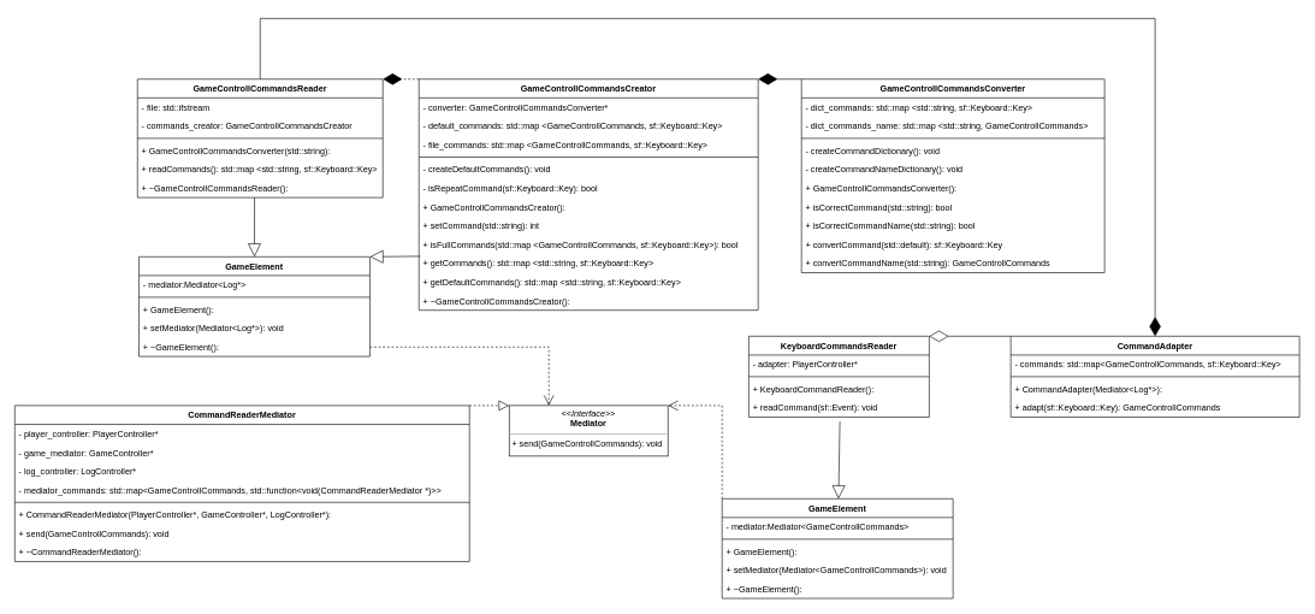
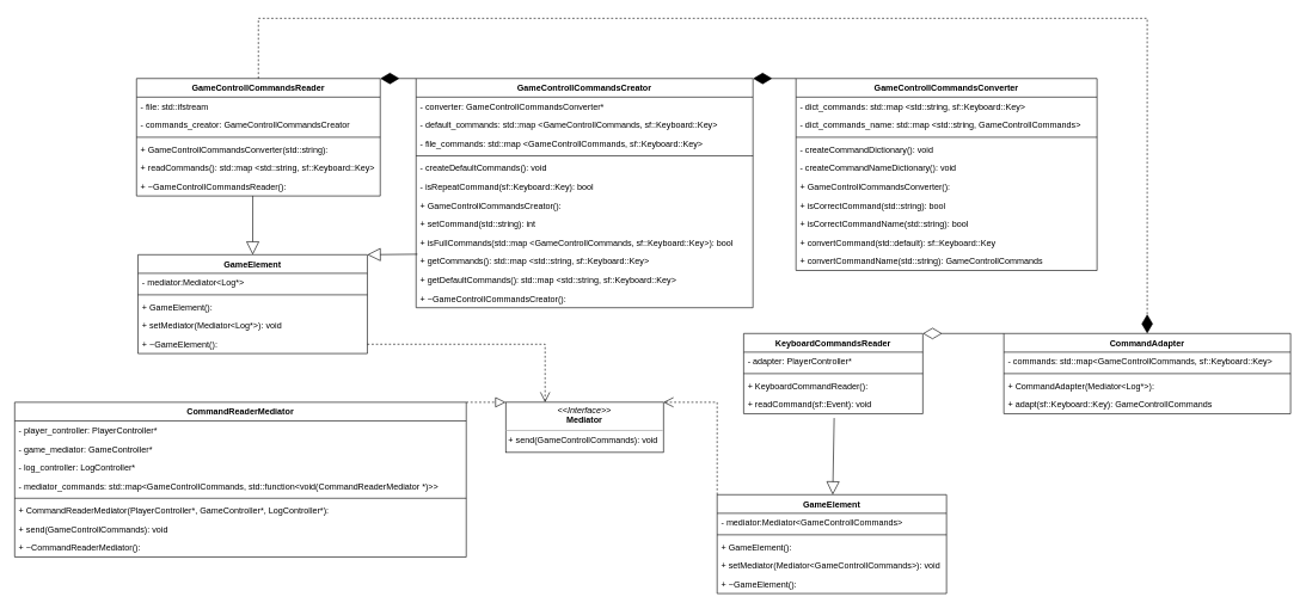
  <mxCell id="0" />
  <mxCell id="1" parent="0" />
  <mxCell id="2" value="GameControllCommandsCreator" style="swimlane;fontStyle=1;align=center;verticalAlign=top;childLayout=stackLayout;horizontal=1;startSize=26;horizontalStack=0;resizeParent=1;resizeParentMax=0;resizeLast=0;collapsible=1;marginBottom=0;" parent="1" vertex="1"><mxGeometry x="580" y="104" width="470" height="320" as="geometry" /></mxCell>
  <mxCell id="3" value="- converter: GameControllCommandsConverter*" style="text;strokeColor=none;fillColor=none;align=left;verticalAlign=top;spacingLeft=4;spacingRight=4;overflow=hidden;rotatable=0;points=[[0,0.5],[1,0.5]];portConstraint=eastwest;" parent="2" vertex="1"><mxGeometry y="26" width="470" height="26" as="geometry" /></mxCell>
  <mxCell id="4" value="- default_commands: std::map &lt;GameControllCommands, sf::Keyboard::Key&gt;" style="text;strokeColor=none;fillColor=none;align=left;verticalAlign=top;spacingLeft=4;spacingRight=4;overflow=hidden;rotatable=0;points=[[0,0.5],[1,0.5]];portConstraint=eastwest;" parent="2" vertex="1"><mxGeometry y="52" width="470" height="26" as="geometry" /></mxCell>
  <mxCell id="5" value="- file_commands: std::map &lt;GameControllCommands, sf::Keyboard::Key&gt;" style="text;strokeColor=none;fillColor=none;align=left;verticalAlign=top;spacingLeft=4;spacingRight=4;overflow=hidden;rotatable=0;points=[[0,0.5],[1,0.5]];portConstraint=eastwest;" parent="2" vertex="1"><mxGeometry y="78" width="470" height="26" as="geometry" /></mxCell>
  <mxCell id="6" value="" style="line;strokeWidth=1;fillColor=none;align=left;verticalAlign=middle;spacingTop=-1;spacingLeft=3;spacingRight=3;rotatable=0;labelPosition=right;points=[];portConstraint=eastwest;strokeColor=inherit;" parent="2" vertex="1"><mxGeometry y="104" width="470" height="8" as="geometry" /></mxCell>
  <mxCell id="7" value="- createDefaultCommands(): void" style="text;strokeColor=none;fillColor=none;align=left;verticalAlign=top;spacingLeft=4;spacingRight=4;overflow=hidden;rotatable=0;points=[[0,0.5],[1,0.5]];portConstraint=eastwest;" parent="2" vertex="1"><mxGeometry y="112" width="470" height="26" as="geometry" /></mxCell>
  <mxCell id="8" value="- isRepeatCommand(sf::Keyboard::Key): bool" style="text;strokeColor=none;fillColor=none;align=left;verticalAlign=top;spacingLeft=4;spacingRight=4;overflow=hidden;rotatable=0;points=[[0,0.5],[1,0.5]];portConstraint=eastwest;" parent="2" vertex="1"><mxGeometry y="138" width="470" height="26" as="geometry" /></mxCell>
  <mxCell id="9" value="+ GameControllCommandsCreator():" style="text;strokeColor=none;fillColor=none;align=left;verticalAlign=top;spacingLeft=4;spacingRight=4;overflow=hidden;rotatable=0;points=[[0,0.5],[1,0.5]];portConstraint=eastwest;" parent="2" vertex="1"><mxGeometry y="164" width="470" height="26" as="geometry" /></mxCell>
  <mxCell id="10" value="+ setCommand(std::string): int" style="text;strokeColor=none;fillColor=none;align=left;verticalAlign=top;spacingLeft=4;spacingRight=4;overflow=hidden;rotatable=0;points=[[0,0.5],[1,0.5]];portConstraint=eastwest;" parent="2" vertex="1"><mxGeometry y="190" width="470" height="26" as="geometry" /></mxCell>
  <mxCell id="11" value="+ isFullCommands(std::map &lt;GameControllCommands, sf::Keyboard::Key&gt;): bool" style="text;strokeColor=none;fillColor=none;align=left;verticalAlign=top;spacingLeft=4;spacingRight=4;overflow=hidden;rotatable=0;points=[[0,0.5],[1,0.5]];portConstraint=eastwest;" parent="2" vertex="1"><mxGeometry y="216" width="470" height="26" as="geometry" /></mxCell>
  <mxCell id="12" value="+ getCommands(): std::map &lt;std::string, sf::Keyboard::Key&gt;" style="text;strokeColor=none;fillColor=none;align=left;verticalAlign=top;spacingLeft=4;spacingRight=4;overflow=hidden;rotatable=0;points=[[0,0.5],[1,0.5]];portConstraint=eastwest;" parent="2" vertex="1"><mxGeometry y="242" width="470" height="26" as="geometry" /></mxCell>
  <mxCell id="13" value="+ getDefaultCommands(): std::map &lt;std::string, sf::Keyboard::Key&gt;" style="text;strokeColor=none;fillColor=none;align=left;verticalAlign=top;spacingLeft=4;spacingRight=4;overflow=hidden;rotatable=0;points=[[0,0.5],[1,0.5]];portConstraint=eastwest;" parent="2" vertex="1"><mxGeometry y="268" width="470" height="26" as="geometry" /></mxCell>
  <mxCell id="14" value="+ ~GameControllCommandsCreator():" style="text;strokeColor=none;fillColor=none;align=left;verticalAlign=top;spacingLeft=4;spacingRight=4;overflow=hidden;rotatable=0;points=[[0,0.5],[1,0.5]];portConstraint=eastwest;" parent="2" vertex="1"><mxGeometry y="294" width="470" height="26" as="geometry" /></mxCell>
  <mxCell id="15" value="GameControllCommandsReader" style="swimlane;fontStyle=1;align=center;verticalAlign=top;childLayout=stackLayout;horizontal=1;startSize=26;horizontalStack=0;resizeParent=1;resizeParentMax=0;resizeLast=0;collapsible=1;marginBottom=0;" parent="1" vertex="1"><mxGeometry x="190" y="104" width="340" height="164" as="geometry" /></mxCell>
  <mxCell id="16" value="- file: std::ifstream" style="text;strokeColor=none;fillColor=none;align=left;verticalAlign=top;spacingLeft=4;spacingRight=4;overflow=hidden;rotatable=0;points=[[0,0.5],[1,0.5]];portConstraint=eastwest;" parent="15" vertex="1"><mxGeometry y="26" width="340" height="26" as="geometry" /></mxCell>
  <mxCell id="17" value="- commands_creator: GameControllCommandsCreator" style="text;strokeColor=none;fillColor=none;align=left;verticalAlign=top;spacingLeft=4;spacingRight=4;overflow=hidden;rotatable=0;points=[[0,0.5],[1,0.5]];portConstraint=eastwest;" parent="15" vertex="1"><mxGeometry y="52" width="340" height="26" as="geometry" /></mxCell>
  <mxCell id="18" value="" style="line;strokeWidth=1;fillColor=none;align=left;verticalAlign=middle;spacingTop=-1;spacingLeft=3;spacingRight=3;rotatable=0;labelPosition=right;points=[];portConstraint=eastwest;strokeColor=inherit;" parent="15" vertex="1"><mxGeometry y="78" width="340" height="8" as="geometry" /></mxCell>
  <mxCell id="19" value="+ GameControllCommandsConverter(std::string):" style="text;strokeColor=none;fillColor=none;align=left;verticalAlign=top;spacingLeft=4;spacingRight=4;overflow=hidden;rotatable=0;points=[[0,0.5],[1,0.5]];portConstraint=eastwest;" parent="15" vertex="1"><mxGeometry y="86" width="340" height="26" as="geometry" /></mxCell>
  <mxCell id="20" value="+ readCommands(): std::map &lt;std::string, sf::Keyboard::Key&gt;" style="text;strokeColor=none;fillColor=none;align=left;verticalAlign=top;spacingLeft=4;spacingRight=4;overflow=hidden;rotatable=0;points=[[0,0.5],[1,0.5]];portConstraint=eastwest;" parent="15" vertex="1"><mxGeometry y="112" width="340" height="26" as="geometry" /></mxCell>
  <mxCell id="21" value="+ ~GameControllCommandsReader():" style="text;strokeColor=none;fillColor=none;align=left;verticalAlign=top;spacingLeft=4;spacingRight=4;overflow=hidden;rotatable=0;points=[[0,0.5],[1,0.5]];portConstraint=eastwest;" parent="15" vertex="1"><mxGeometry y="138" width="340" height="26" as="geometry" /></mxCell>
  <mxCell id="22" value="KeyboardCommandsReader" style="swimlane;fontStyle=1;align=center;verticalAlign=top;childLayout=stackLayout;horizontal=1;startSize=26;horizontalStack=0;resizeParent=1;resizeParentMax=0;resizeLast=0;collapsible=1;marginBottom=0;" parent="1" vertex="1"><mxGeometry x="1037" y="460" width="250" height="112" as="geometry" /></mxCell>
  <mxCell id="23" value="- adapter: PlayerController*" style="text;strokeColor=none;fillColor=none;align=left;verticalAlign=top;spacingLeft=4;spacingRight=4;overflow=hidden;rotatable=0;points=[[0,0.5],[1,0.5]];portConstraint=eastwest;" parent="22" vertex="1"><mxGeometry y="26" width="250" height="26" as="geometry" /></mxCell>
  <mxCell id="24" value="" style="line;strokeWidth=1;fillColor=none;align=left;verticalAlign=middle;spacingTop=-1;spacingLeft=3;spacingRight=3;rotatable=0;labelPosition=right;points=[];portConstraint=eastwest;strokeColor=inherit;" parent="22" vertex="1"><mxGeometry y="52" width="250" height="8" as="geometry" /></mxCell>
  <mxCell id="25" value="+ KeyboardCommandReader():" style="text;strokeColor=none;fillColor=none;align=left;verticalAlign=top;spacingLeft=4;spacingRight=4;overflow=hidden;rotatable=0;points=[[0,0.5],[1,0.5]];portConstraint=eastwest;" parent="22" vertex="1"><mxGeometry y="60" width="250" height="26" as="geometry" /></mxCell>
  <mxCell id="26" value="+ readCommand(sf::Event): void" style="text;strokeColor=none;fillColor=none;align=left;verticalAlign=top;spacingLeft=4;spacingRight=4;overflow=hidden;rotatable=0;points=[[0,0.5],[1,0.5]];portConstraint=eastwest;" parent="22" vertex="1"><mxGeometry y="86" width="250" height="26" as="geometry" /></mxCell>
  <mxCell id="27" value="GameElement" style="swimlane;fontStyle=1;align=center;verticalAlign=top;childLayout=stackLayout;horizontal=1;startSize=26;horizontalStack=0;resizeParent=1;resizeParentMax=0;resizeLast=0;collapsible=1;marginBottom=0;" parent="1" vertex="1"><mxGeometry x="1000" y="685" width="320" height="138" as="geometry" /></mxCell>
  <mxCell id="28" value="- mediator:Mediator&lt;GameControllCommands&gt;" style="text;strokeColor=none;fillColor=none;align=left;verticalAlign=top;spacingLeft=4;spacingRight=4;overflow=hidden;rotatable=0;points=[[0,0.5],[1,0.5]];portConstraint=eastwest;" parent="27" vertex="1"><mxGeometry y="26" width="320" height="26" as="geometry" /></mxCell>
  <mxCell id="29" value="" style="line;strokeWidth=1;fillColor=none;align=left;verticalAlign=middle;spacingTop=-1;spacingLeft=3;spacingRight=3;rotatable=0;labelPosition=right;points=[];portConstraint=eastwest;strokeColor=inherit;" parent="27" vertex="1"><mxGeometry y="52" width="320" height="8" as="geometry" /></mxCell>
  <mxCell id="30" value="+ GameElement():" style="text;strokeColor=none;fillColor=none;align=left;verticalAlign=top;spacingLeft=4;spacingRight=4;overflow=hidden;rotatable=0;points=[[0,0.5],[1,0.5]];portConstraint=eastwest;" parent="27" vertex="1"><mxGeometry y="60" width="320" height="26" as="geometry" /></mxCell>
  <mxCell id="31" value="+ setMediator(Mediator&lt;GameControllCommands&gt;): void" style="text;strokeColor=none;fillColor=none;align=left;verticalAlign=top;spacingLeft=4;spacingRight=4;overflow=hidden;rotatable=0;points=[[0,0.5],[1,0.5]];portConstraint=eastwest;" parent="27" vertex="1"><mxGeometry y="86" width="320" height="26" as="geometry" /></mxCell>
  <mxCell id="32" value="+ ~GameElement():" style="text;strokeColor=none;fillColor=none;align=left;verticalAlign=top;spacingLeft=4;spacingRight=4;overflow=hidden;rotatable=0;points=[[0,0.5],[1,0.5]];portConstraint=eastwest;" parent="27" vertex="1"><mxGeometry y="112" width="320" height="26" as="geometry" /></mxCell>
  <mxCell id="33" value="&lt;p style=&quot;margin:0px;margin-top:4px;text-align:center;&quot;&gt;&lt;i&gt;&amp;lt;&amp;lt;Interface&amp;gt;&amp;gt;&lt;/i&gt;&lt;br&gt;&lt;b&gt;Mediator&lt;/b&gt;&lt;/p&gt;&lt;hr size=&quot;1&quot;&gt;&lt;p style=&quot;margin:0px;margin-left:4px;&quot;&gt;+ send(GameControllCommands): void&lt;/p&gt;" style="verticalAlign=top;align=left;overflow=fill;fontSize=12;fontFamily=Helvetica;html=1;" parent="1" vertex="1"><mxGeometry x="705" y="556" width="220" height="70" as="geometry" /></mxCell>
  <mxCell id="34" value="CommandReaderMediator" style="swimlane;fontStyle=1;align=center;verticalAlign=top;childLayout=stackLayout;horizontal=1;startSize=26;horizontalStack=0;resizeParent=1;resizeParentMax=0;resizeLast=0;collapsible=1;marginBottom=0;" parent="1" vertex="1"><mxGeometry x="20" y="556" width="630" height="216" as="geometry" /></mxCell>
  <mxCell id="35" value="- player_controller: PlayerController*" style="text;strokeColor=none;fillColor=none;align=left;verticalAlign=top;spacingLeft=4;spacingRight=4;overflow=hidden;rotatable=0;points=[[0,0.5],[1,0.5]];portConstraint=eastwest;" parent="34" vertex="1"><mxGeometry y="26" width="630" height="26" as="geometry" /></mxCell>
  <mxCell id="36" value="- game_mediator: GameController*" style="text;strokeColor=none;fillColor=none;align=left;verticalAlign=top;spacingLeft=4;spacingRight=4;overflow=hidden;rotatable=0;points=[[0,0.5],[1,0.5]];portConstraint=eastwest;" parent="34" vertex="1"><mxGeometry y="52" width="630" height="26" as="geometry" /></mxCell>
  <mxCell id="37" value="- log_controller: LogController*" style="text;strokeColor=none;fillColor=none;align=left;verticalAlign=top;spacingLeft=4;spacingRight=4;overflow=hidden;rotatable=0;points=[[0,0.5],[1,0.5]];portConstraint=eastwest;" parent="34" vertex="1"><mxGeometry y="78" width="630" height="26" as="geometry" /></mxCell>
  <mxCell id="38" value="- mediator_commands: std::map&lt;GameControllCommands, std::function&lt;void(CommandReaderMediator *)&gt;&gt;" style="text;strokeColor=none;fillColor=none;align=left;verticalAlign=top;spacingLeft=4;spacingRight=4;overflow=hidden;rotatable=0;points=[[0,0.5],[1,0.5]];portConstraint=eastwest;" parent="34" vertex="1"><mxGeometry y="104" width="630" height="26" as="geometry" /></mxCell>
  <mxCell id="39" value="" style="line;strokeWidth=1;fillColor=none;align=left;verticalAlign=middle;spacingTop=-1;spacingLeft=3;spacingRight=3;rotatable=0;labelPosition=right;points=[];portConstraint=eastwest;strokeColor=inherit;" parent="34" vertex="1"><mxGeometry y="130" width="630" height="8" as="geometry" /></mxCell>
  <mxCell id="40" value="+ CommandReaderMediator(PlayerController*, GameController*, LogController*):" style="text;strokeColor=none;fillColor=none;align=left;verticalAlign=top;spacingLeft=4;spacingRight=4;overflow=hidden;rotatable=0;points=[[0,0.5],[1,0.5]];portConstraint=eastwest;" parent="34" vertex="1"><mxGeometry y="138" width="630" height="26" as="geometry" /></mxCell>
  <mxCell id="41" value="+ send(GameControllCommands): void" style="text;strokeColor=none;fillColor=none;align=left;verticalAlign=top;spacingLeft=4;spacingRight=4;overflow=hidden;rotatable=0;points=[[0,0.5],[1,0.5]];portConstraint=eastwest;" parent="34" vertex="1"><mxGeometry y="164" width="630" height="26" as="geometry" /></mxCell>
  <mxCell id="42" value="+ ~CommandReaderMediator():" style="text;strokeColor=none;fillColor=none;align=left;verticalAlign=top;spacingLeft=4;spacingRight=4;overflow=hidden;rotatable=0;points=[[0,0.5],[1,0.5]];portConstraint=eastwest;" parent="34" vertex="1"><mxGeometry y="190" width="630" height="26" as="geometry" /></mxCell>
  <mxCell id="43" value="" style="endArrow=block;dashed=1;endFill=0;endSize=12;html=1;rounded=0;exitX=1;exitY=0;exitDx=0;exitDy=0;entryX=0;entryY=0;entryDx=0;entryDy=0;" parent="1" source="34" target="33" edge="1"><mxGeometry width="160" relative="1" as="geometry"><mxPoint x="600" y="580" as="sourcePoint" /><mxPoint x="720" y="580" as="targetPoint" /></mxGeometry></mxCell>
  <mxCell id="44" value="Use" style="endArrow=open;endSize=12;dashed=1;html=1;rounded=0;entryX=1;entryY=0;entryDx=0;entryDy=0;exitX=0;exitY=0;exitDx=0;exitDy=0;fontColor=none;noLabel=1;" parent="1" source="27" target="33" edge="1"><mxGeometry width="160" relative="1" as="geometry"><mxPoint x="970" y="640" as="sourcePoint" /><mxPoint x="1010" y="580" as="targetPoint" /><Array as="points"><mxPoint x="1000" y="556" /></Array></mxGeometry></mxCell>
  <mxCell id="45" value="Extends" style="endArrow=block;endSize=16;endFill=0;html=1;rounded=0;fontColor=none;noLabel=1;exitX=0.505;exitY=1.231;exitDx=0;exitDy=0;exitPerimeter=0;" parent="1" source="26" target="27" edge="1"><mxGeometry width="160" relative="1" as="geometry"><mxPoint x="1155" y="550" as="sourcePoint" /><mxPoint x="1010" y="580" as="targetPoint" /></mxGeometry></mxCell>
- <mxCell id="46" value="" style="endArrow=diamondThin;endFill=1;endSize=24;html=1;rounded=0;fontColor=none;exitX=0.5;exitY=0;exitDx=0;exitDy=0;" parent="1" source="15" target="60" edge="1"><mxGeometry width="160" relative="1" as="geometry"><mxPoint x="360.68" y="432.21" as="sourcePoint" /><mxPoint x="361" y="548" as="targetPoint" /><Array as="points"><mxPoint x="360" y="20" /><mxPoint x="1600" y="20" /></Array></mxGeometry></mxCell>
- <mxCell id="47" value="" style="endArrow=diamondThin;endFill=1;endSize=24;html=1;rounded=0;fontColor=none;entryX=1;entryY=0;entryDx=0;entryDy=0;exitX=0;exitY=0;exitDx=0;exitDy=0;dashed=1;" parent="1" source="2" target="15" edge="1"><mxGeometry width="160" relative="1" as="geometry"><mxPoint x="620" y="350" as="sourcePoint" /><mxPoint x="660" y="260" as="targetPoint" /></mxGeometry></mxCell>
+ <mxCell id="46" value="" style="endArrow=diamondThin;endFill=1;endSize=24;html=1;rounded=0;fontColor=none;exitX=0.5;exitY=0;exitDx=0;exitDy=0;dashed=1;" parent="1" source="15" target="60" edge="1"><mxGeometry width="160" relative="1" as="geometry"><mxPoint x="360.68" y="432.21" as="sourcePoint" /><mxPoint x="361" y="548" as="targetPoint" /><Array as="points"><mxPoint x="360" y="20" /><mxPoint x="1600" y="20" /></Array></mxGeometry></mxCell>
+ <mxCell id="47" value="" style="endArrow=diamondThin;endFill=1;endSize=24;html=1;rounded=0;fontColor=none;entryX=1;entryY=0;entryDx=0;entryDy=0;exitX=0;exitY=0;exitDx=0;exitDy=0;" parent="1" source="2" target="15" edge="1"><mxGeometry width="160" relative="1" as="geometry"><mxPoint x="620" y="350" as="sourcePoint" /><mxPoint x="660" y="260" as="targetPoint" /></mxGeometry></mxCell>
  <mxCell id="48" value="GameControllCommandsConverter" style="swimlane;fontStyle=1;align=center;verticalAlign=top;childLayout=stackLayout;horizontal=1;startSize=26;horizontalStack=0;resizeParent=1;resizeParentMax=0;resizeLast=0;collapsible=1;marginBottom=0;" parent="1" vertex="1"><mxGeometry x="1110" y="104" width="420" height="268" as="geometry" /></mxCell>
  <mxCell id="49" value="- dict_commands: std::map &lt;std::string, sf::Keyboard::Key&gt;" style="text;strokeColor=none;fillColor=none;align=left;verticalAlign=top;spacingLeft=4;spacingRight=4;overflow=hidden;rotatable=0;points=[[0,0.5],[1,0.5]];portConstraint=eastwest;" parent="48" vertex="1"><mxGeometry y="26" width="420" height="26" as="geometry" /></mxCell>
  <mxCell id="50" value="- dict_commands_name: std::map &lt;std::string, GameControllCommands&gt;" style="text;strokeColor=none;fillColor=none;align=left;verticalAlign=top;spacingLeft=4;spacingRight=4;overflow=hidden;rotatable=0;points=[[0,0.5],[1,0.5]];portConstraint=eastwest;" parent="48" vertex="1"><mxGeometry y="52" width="420" height="26" as="geometry" /></mxCell>
  <mxCell id="51" value="" style="line;strokeWidth=1;fillColor=none;align=left;verticalAlign=middle;spacingTop=-1;spacingLeft=3;spacingRight=3;rotatable=0;labelPosition=right;points=[];portConstraint=eastwest;strokeColor=inherit;" parent="48" vertex="1"><mxGeometry y="78" width="420" height="8" as="geometry" /></mxCell>
  <mxCell id="52" value="- createCommandDictionary(): void" style="text;strokeColor=none;fillColor=none;align=left;verticalAlign=top;spacingLeft=4;spacingRight=4;overflow=hidden;rotatable=0;points=[[0,0.5],[1,0.5]];portConstraint=eastwest;" parent="48" vertex="1"><mxGeometry y="86" width="420" height="26" as="geometry" /></mxCell>
  <mxCell id="53" value="- createCommandNameDictionary(): void" style="text;strokeColor=none;fillColor=none;align=left;verticalAlign=top;spacingLeft=4;spacingRight=4;overflow=hidden;rotatable=0;points=[[0,0.5],[1,0.5]];portConstraint=eastwest;" parent="48" vertex="1"><mxGeometry y="112" width="420" height="26" as="geometry" /></mxCell>
  <mxCell id="54" value="+ GameControllCommandsConverter():" style="text;strokeColor=none;fillColor=none;align=left;verticalAlign=top;spacingLeft=4;spacingRight=4;overflow=hidden;rotatable=0;points=[[0,0.5],[1,0.5]];portConstraint=eastwest;" parent="48" vertex="1"><mxGeometry y="138" width="420" height="26" as="geometry" /></mxCell>
  <mxCell id="55" value="+ isCorrectCommand(std::string): bool" style="text;strokeColor=none;fillColor=none;align=left;verticalAlign=top;spacingLeft=4;spacingRight=4;overflow=hidden;rotatable=0;points=[[0,0.5],[1,0.5]];portConstraint=eastwest;" parent="48" vertex="1"><mxGeometry y="164" width="420" height="26" as="geometry" /></mxCell>
  <mxCell id="56" value="+ isCorrectCommandName(std::string): bool" style="text;strokeColor=none;fillColor=none;align=left;verticalAlign=top;spacingLeft=4;spacingRight=4;overflow=hidden;rotatable=0;points=[[0,0.5],[1,0.5]];portConstraint=eastwest;" parent="48" vertex="1"><mxGeometry y="190" width="420" height="26" as="geometry" /></mxCell>
  <mxCell id="57" value="+ convertCommand(std::default): sf::Keyboard::Key" style="text;strokeColor=none;fillColor=none;align=left;verticalAlign=top;spacingLeft=4;spacingRight=4;overflow=hidden;rotatable=0;points=[[0,0.5],[1,0.5]];portConstraint=eastwest;" parent="48" vertex="1"><mxGeometry y="216" width="420" height="26" as="geometry" /></mxCell>
  <mxCell id="58" value="+ convertCommandName(std::string): GameControllCommands" style="text;strokeColor=none;fillColor=none;align=left;verticalAlign=top;spacingLeft=4;spacingRight=4;overflow=hidden;rotatable=0;points=[[0,0.5],[1,0.5]];portConstraint=eastwest;" parent="48" vertex="1"><mxGeometry y="242" width="420" height="26" as="geometry" /></mxCell>
  <mxCell id="59" value="" style="endArrow=diamondThin;endFill=1;endSize=24;html=1;rounded=0;fontColor=none;entryX=1;entryY=0;entryDx=0;entryDy=0;exitX=0;exitY=0;exitDx=0;exitDy=0;" parent="1" source="48" target="2" edge="1"><mxGeometry width="160" relative="1" as="geometry"><mxPoint x="590" y="270" as="sourcePoint" /><mxPoint x="540" y="270" as="targetPoint" /></mxGeometry></mxCell>
  <mxCell id="60" value="CommandAdapter" style="swimlane;fontStyle=1;align=center;verticalAlign=top;childLayout=stackLayout;horizontal=1;startSize=26;horizontalStack=0;resizeParent=1;resizeParentMax=0;resizeLast=0;collapsible=1;marginBottom=0;" parent="1" vertex="1"><mxGeometry x="1400" y="460" width="400" height="112" as="geometry" /></mxCell>
  <mxCell id="61" value="- commands: std::map&lt;GameControllCommands, sf::Keyboard::Key&gt;&#10;" style="text;strokeColor=none;fillColor=none;align=left;verticalAlign=top;spacingLeft=4;spacingRight=4;overflow=hidden;rotatable=0;points=[[0,0.5],[1,0.5]];portConstraint=eastwest;" parent="60" vertex="1"><mxGeometry y="26" width="400" height="26" as="geometry" /></mxCell>
  <mxCell id="62" value="" style="line;strokeWidth=1;fillColor=none;align=left;verticalAlign=middle;spacingTop=-1;spacingLeft=3;spacingRight=3;rotatable=0;labelPosition=right;points=[];portConstraint=eastwest;strokeColor=inherit;" parent="60" vertex="1"><mxGeometry y="52" width="400" height="8" as="geometry" /></mxCell>
  <mxCell id="63" value="+ CommandAdapter(Mediator&lt;Log*&gt;):" style="text;strokeColor=none;fillColor=none;align=left;verticalAlign=top;spacingLeft=4;spacingRight=4;overflow=hidden;rotatable=0;points=[[0,0.5],[1,0.5]];portConstraint=eastwest;" parent="60" vertex="1"><mxGeometry y="60" width="400" height="26" as="geometry" /></mxCell>
  <mxCell id="64" value="+ adapt(sf::Keyboard::Key): GameControllCommands" style="text;strokeColor=none;fillColor=none;align=left;verticalAlign=top;spacingLeft=4;spacingRight=4;overflow=hidden;rotatable=0;points=[[0,0.5],[1,0.5]];portConstraint=eastwest;" parent="60" vertex="1"><mxGeometry y="86" width="400" height="26" as="geometry" /></mxCell>
  <mxCell id="65" value="GameElement" style="swimlane;fontStyle=1;align=center;verticalAlign=top;childLayout=stackLayout;horizontal=1;startSize=26;horizontalStack=0;resizeParent=1;resizeParentMax=0;resizeLast=0;collapsible=1;marginBottom=0;" parent="1" vertex="1"><mxGeometry x="192" y="350" width="320" height="138" as="geometry" /></mxCell>
  <mxCell id="66" value="- mediator:Mediator&lt;Log*&gt;" style="text;strokeColor=none;fillColor=none;align=left;verticalAlign=top;spacingLeft=4;spacingRight=4;overflow=hidden;rotatable=0;points=[[0,0.5],[1,0.5]];portConstraint=eastwest;" parent="65" vertex="1"><mxGeometry y="26" width="320" height="26" as="geometry" /></mxCell>
  <mxCell id="67" value="" style="line;strokeWidth=1;fillColor=none;align=left;verticalAlign=middle;spacingTop=-1;spacingLeft=3;spacingRight=3;rotatable=0;labelPosition=right;points=[];portConstraint=eastwest;strokeColor=inherit;" parent="65" vertex="1"><mxGeometry y="52" width="320" height="8" as="geometry" /></mxCell>
  <mxCell id="68" value="+ GameElement():" style="text;strokeColor=none;fillColor=none;align=left;verticalAlign=top;spacingLeft=4;spacingRight=4;overflow=hidden;rotatable=0;points=[[0,0.5],[1,0.5]];portConstraint=eastwest;" parent="65" vertex="1"><mxGeometry y="60" width="320" height="26" as="geometry" /></mxCell>
  <mxCell id="69" value="+ setMediator(Mediator&lt;Log*&gt;): void" style="text;strokeColor=none;fillColor=none;align=left;verticalAlign=top;spacingLeft=4;spacingRight=4;overflow=hidden;rotatable=0;points=[[0,0.5],[1,0.5]];portConstraint=eastwest;" parent="65" vertex="1"><mxGeometry y="86" width="320" height="26" as="geometry" /></mxCell>
  <mxCell id="70" value="+ ~GameElement():" style="text;strokeColor=none;fillColor=none;align=left;verticalAlign=top;spacingLeft=4;spacingRight=4;overflow=hidden;rotatable=0;points=[[0,0.5],[1,0.5]];portConstraint=eastwest;" parent="65" vertex="1"><mxGeometry y="112" width="320" height="26" as="geometry" /></mxCell>
  <mxCell id="71" value="Extends" style="endArrow=block;endSize=16;endFill=0;html=1;rounded=0;fontColor=none;noLabel=1;exitX=0.477;exitY=1;exitDx=0;exitDy=0;exitPerimeter=0;" parent="1" source="21" target="65" edge="1"><mxGeometry width="160" relative="1" as="geometry"><mxPoint x="360.99" y="299.996" as="sourcePoint" /><mxPoint x="359.014" y="406.99" as="targetPoint" /></mxGeometry></mxCell>
  <mxCell id="72" value="Extends" style="endArrow=block;endSize=16;endFill=0;html=1;rounded=0;fontColor=none;noLabel=1;exitX=0.004;exitY=0.128;exitDx=0;exitDy=0;entryX=1;entryY=0;entryDx=0;entryDy=0;exitPerimeter=0;" parent="1" source="12" target="65" edge="1"><mxGeometry width="160" relative="1" as="geometry"><mxPoint x="580" y="459.996" as="sourcePoint" /><mxPoint x="578.024" y="566.99" as="targetPoint" /></mxGeometry></mxCell>
  <mxCell id="73" value="" style="endArrow=diamondThin;endFill=0;endSize=24;html=1;rounded=0;exitX=0;exitY=0;exitDx=0;exitDy=0;entryX=1;entryY=0;entryDx=0;entryDy=0;" parent="1" source="60" target="22" edge="1"><mxGeometry width="160" relative="1" as="geometry"><mxPoint x="890" y="400" as="sourcePoint" /><mxPoint x="1290" y="470" as="targetPoint" /></mxGeometry></mxCell>
  <mxCell id="74" value="Use" style="endArrow=open;endSize=12;dashed=1;html=1;rounded=0;entryX=0.25;entryY=0;entryDx=0;entryDy=0;exitX=1;exitY=0.5;exitDx=0;exitDy=0;fontColor=none;noLabel=1;" parent="1" source="70" target="33" edge="1"><mxGeometry width="160" relative="1" as="geometry"><mxPoint x="1010" y="695" as="sourcePoint" /><mxPoint x="935" y="566" as="targetPoint" /><Array as="points"><mxPoint x="760" y="475" /></Array></mxGeometry></mxCell>
